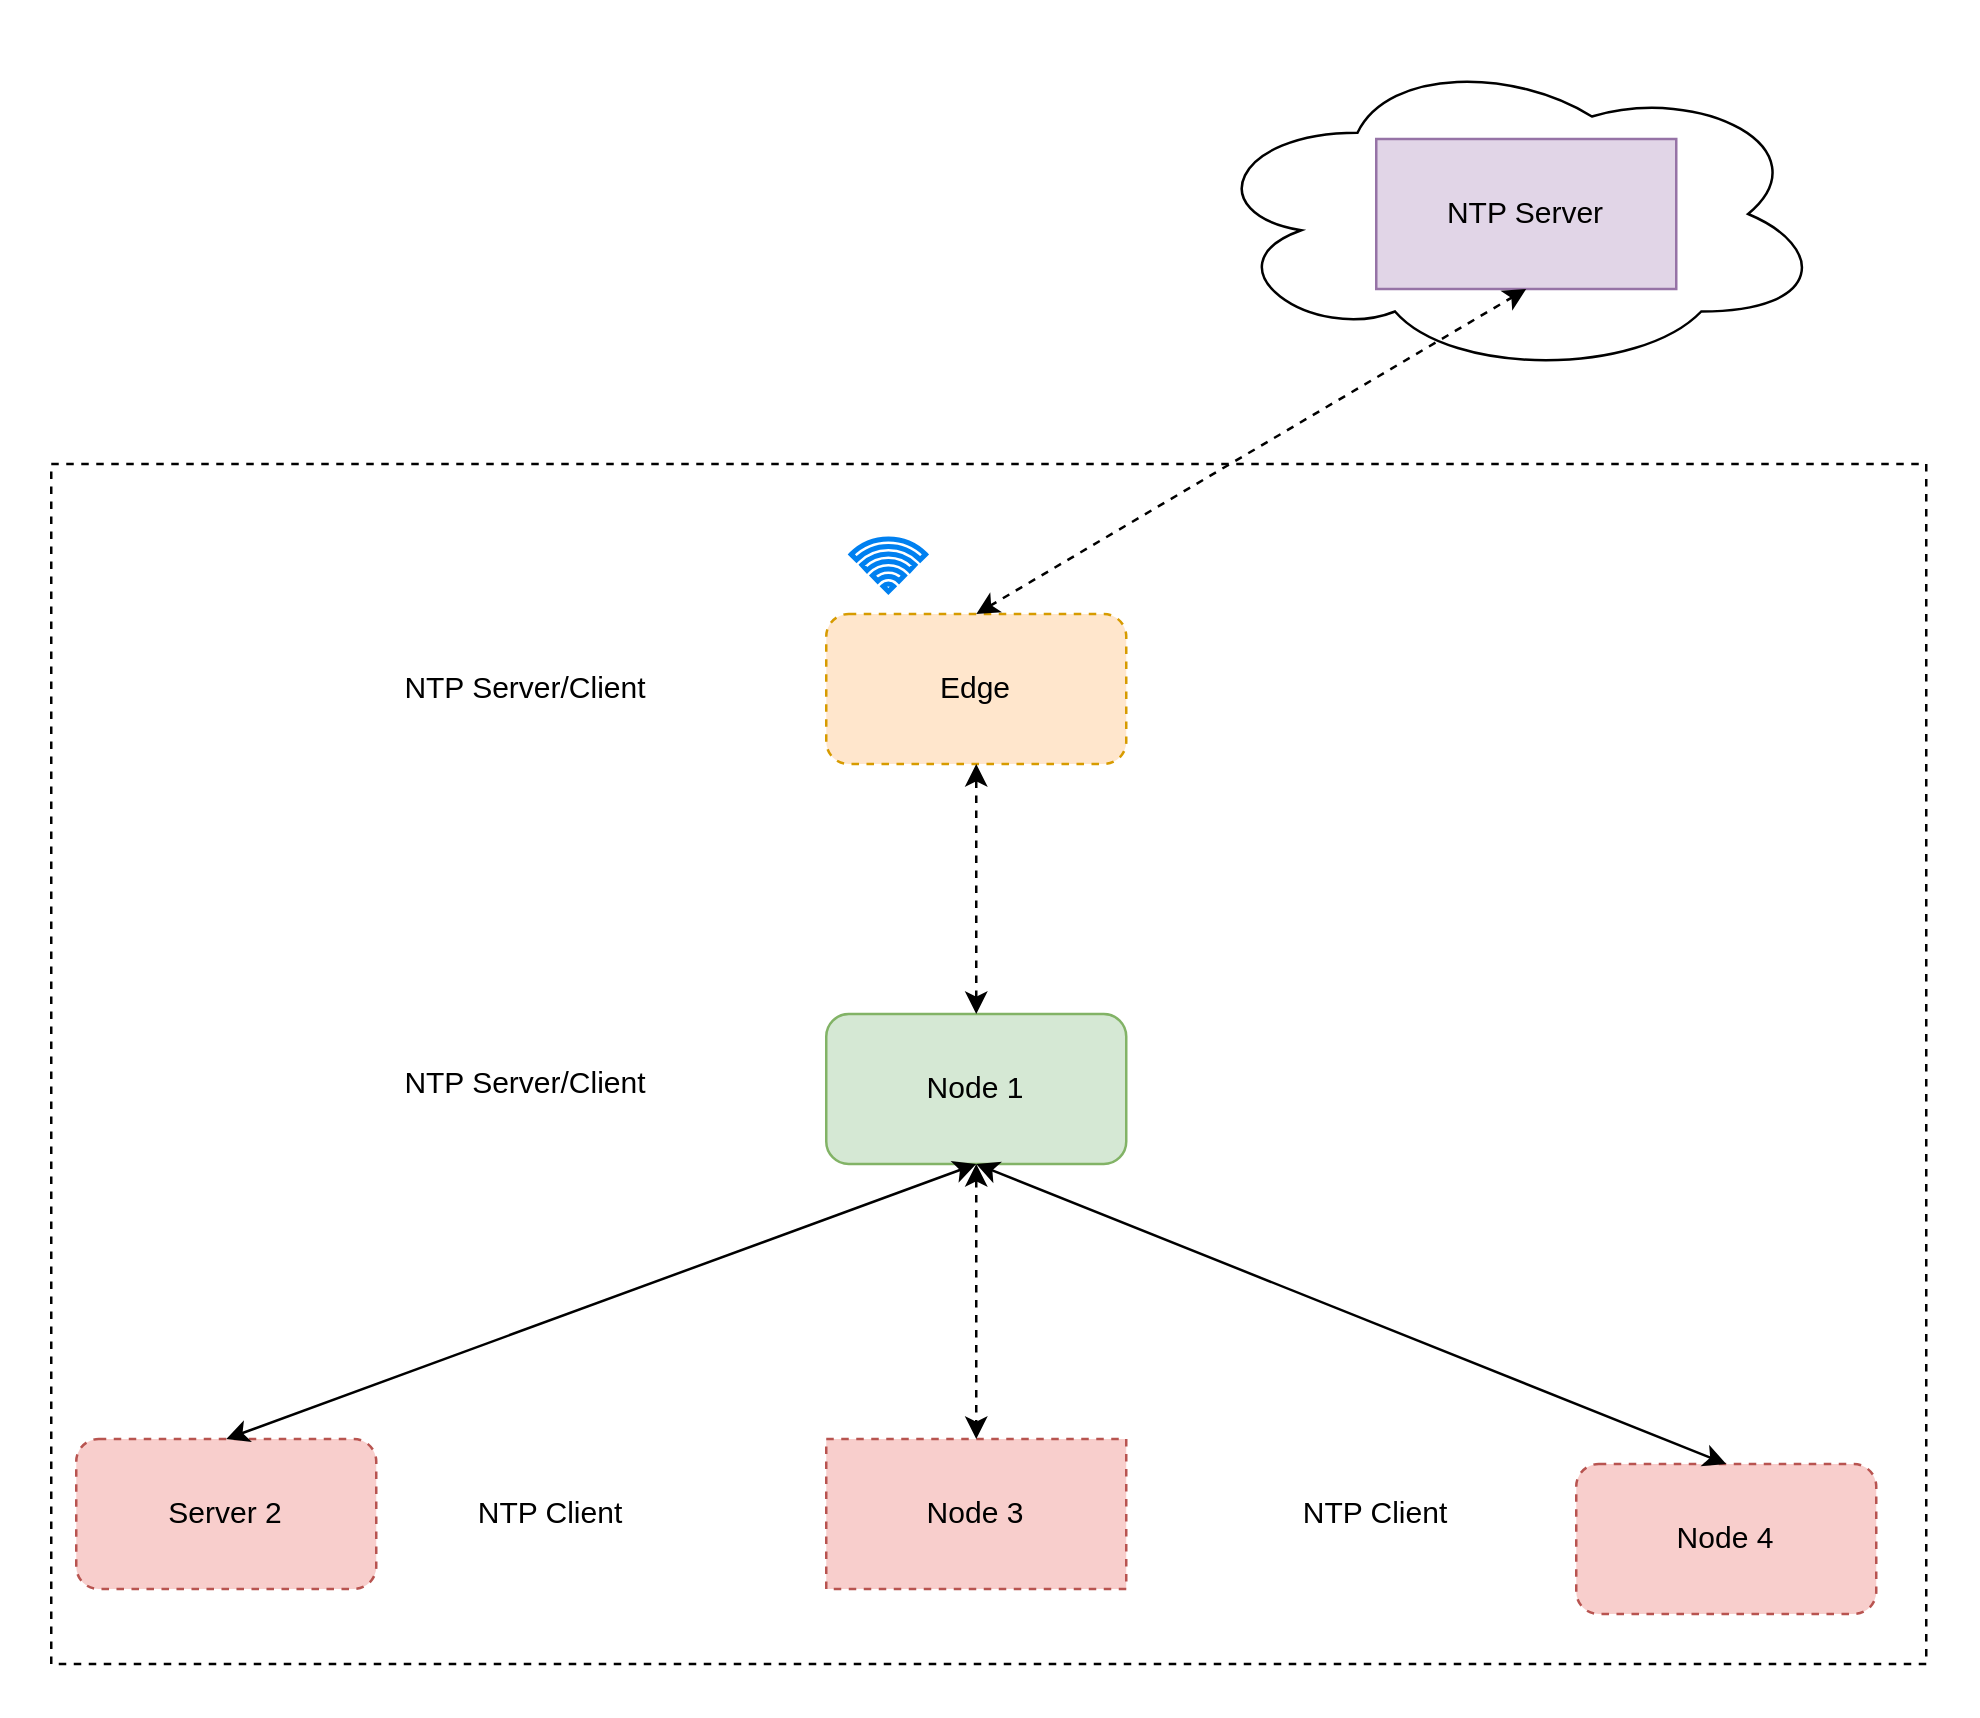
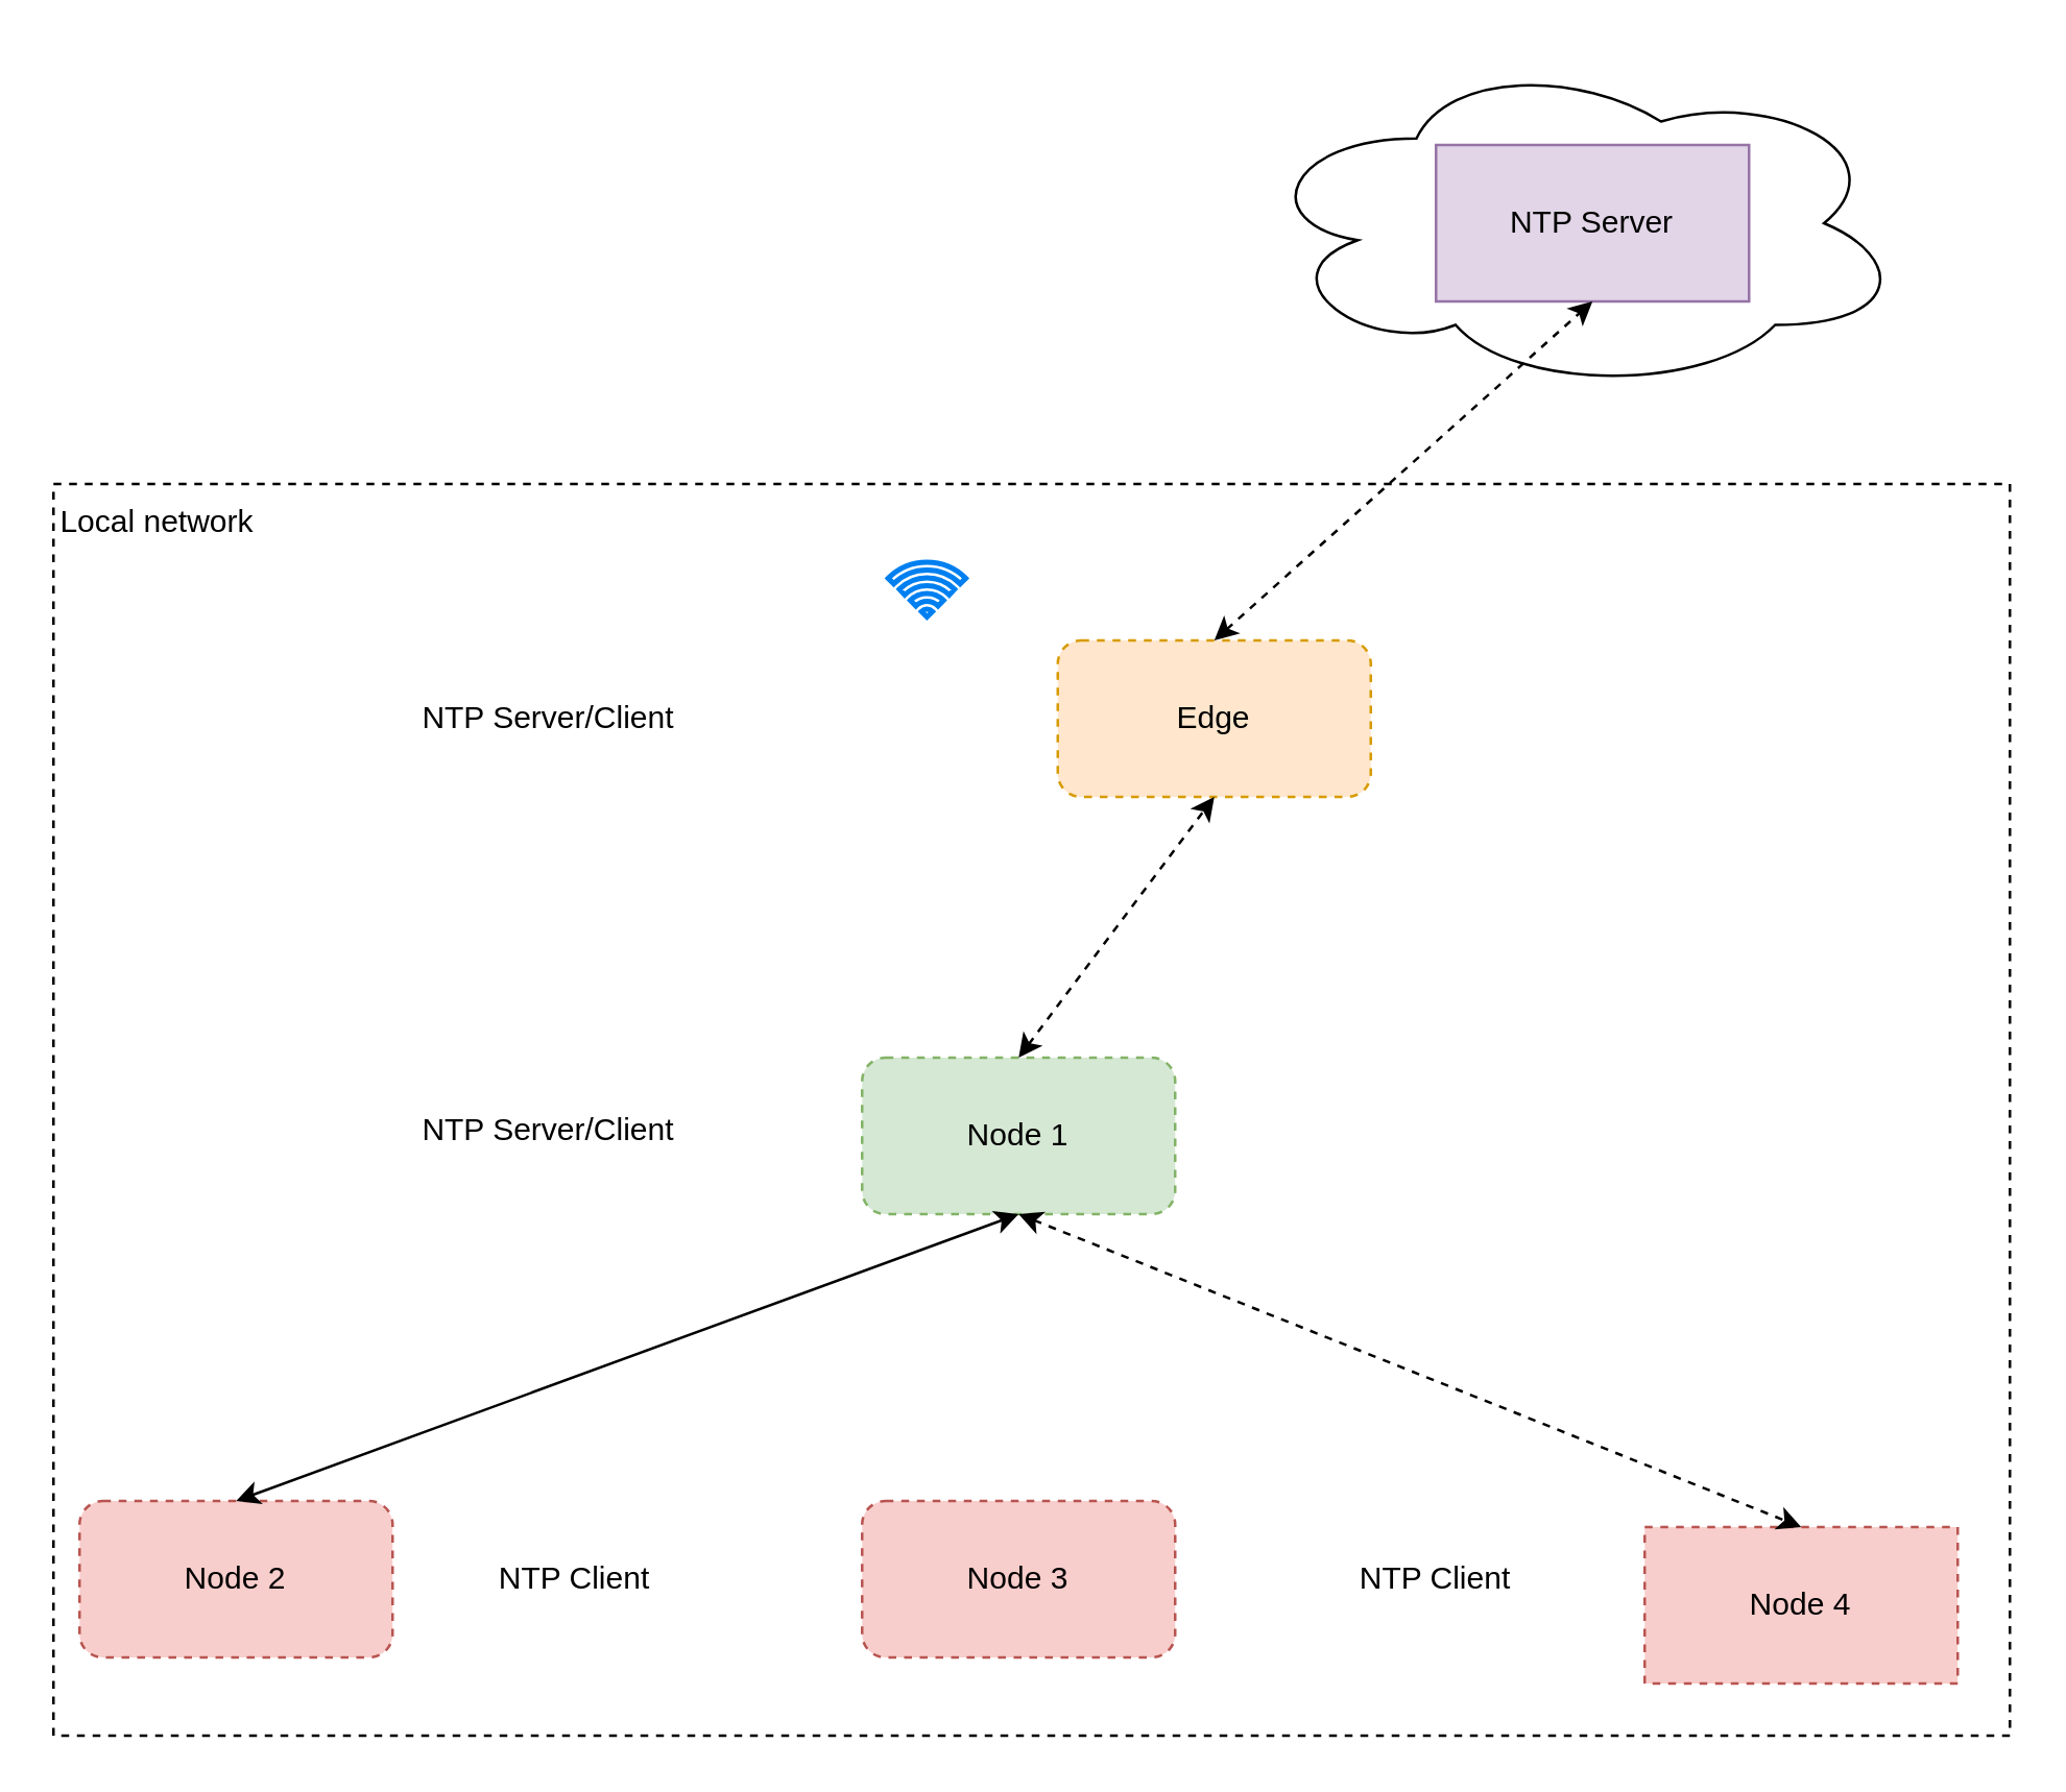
  <mxCell id="0" />
  <mxCell id="1" parent="0" />
  <mxCell id="2" value="" style="rounded=0;whiteSpace=wrap;html=1;dashed=1;" vertex="1" parent="1"><mxGeometry x="20" y="185" width="750" height="480" as="geometry" /></mxCell>
  <mxCell id="3" value="" style="ellipse;shape=cloud;whiteSpace=wrap;html=1;" vertex="1" parent="1"><mxGeometry x="480" y="20" width="250" height="130" as="geometry" /></mxCell>
- <mxCell id="4" value="Edge" style="rounded=1;whiteSpace=wrap;html=1;fillColor=#ffe6cc;strokeColor=#d79b00;dashed=1;" vertex="1" parent="1"><mxGeometry x="330" y="245" width="120" height="60" as="geometry" /></mxCell>
- <mxCell id="5" value="Node 1" style="rounded=1;whiteSpace=wrap;html=1;fillColor=#d5e8d4;strokeColor=#82b366;dashed=0;" vertex="1" parent="1"><mxGeometry x="330" y="405" width="120" height="60" as="geometry" /></mxCell>
- <mxCell id="6" value="Server 2" style="rounded=1;whiteSpace=wrap;html=1;fillColor=#f8cecc;strokeColor=#b85450;dashed=1;" vertex="1" parent="1"><mxGeometry x="30" y="575" width="120" height="60" as="geometry" /></mxCell>
- <mxCell id="7" value="Node 3" style="whiteSpace=wrap;html=1;fillColor=#f8cecc;strokeColor=#b85450;dashed=1;rounded=0;" vertex="1" parent="1"><mxGeometry x="330" y="575" width="120" height="60" as="geometry" /></mxCell>
- <mxCell id="8" value="Node 4" style="rounded=1;whiteSpace=wrap;html=1;fillColor=#f8cecc;strokeColor=#b85450;dashed=1;" vertex="1" parent="1"><mxGeometry x="630" y="585" width="120" height="60" as="geometry" /></mxCell>
+ <mxCell id="4" value="Edge" style="rounded=1;whiteSpace=wrap;html=1;fillColor=#ffe6cc;strokeColor=#d79b00;dashed=1;" vertex="1" parent="1"><mxGeometry x="405" y="245" width="120" height="60" as="geometry" /></mxCell>
+ <mxCell id="5" value="Node 1" style="rounded=1;whiteSpace=wrap;html=1;fillColor=#d5e8d4;strokeColor=#82b366;dashed=1;" vertex="1" parent="1"><mxGeometry x="330" y="405" width="120" height="60" as="geometry" /></mxCell>
+ <mxCell id="6" value="Node 2" style="rounded=1;whiteSpace=wrap;html=1;fillColor=#f8cecc;strokeColor=#b85450;dashed=1;" vertex="1" parent="1"><mxGeometry x="30" y="575" width="120" height="60" as="geometry" /></mxCell>
+ <mxCell id="7" value="Node 3" style="rounded=1;whiteSpace=wrap;html=1;fillColor=#f8cecc;strokeColor=#b85450;dashed=1;" vertex="1" parent="1"><mxGeometry x="330" y="575" width="120" height="60" as="geometry" /></mxCell>
+ <mxCell id="8" value="Node 4" style="whiteSpace=wrap;html=1;fillColor=#f8cecc;strokeColor=#b85450;dashed=1;rounded=0;" vertex="1" parent="1"><mxGeometry x="630" y="585" width="120" height="60" as="geometry" /></mxCell>
  <mxCell id="9" value="" style="endArrow=classic;startArrow=classic;html=1;rounded=0;exitX=0.5;exitY=0;exitDx=0;exitDy=0;entryX=0.5;entryY=1;entryDx=0;entryDy=0;dashed=0;" edge="1" parent="1" source="6" target="5"><mxGeometry width="50" height="50" relative="1" as="geometry"><mxPoint x="320" y="445" as="sourcePoint" /><mxPoint x="370" y="395" as="targetPoint" /></mxGeometry></mxCell>
- <mxCell id="10" value="" style="endArrow=classic;startArrow=classic;html=1;rounded=0;entryX=0.5;entryY=0;entryDx=0;entryDy=0;exitX=0.5;exitY=1;exitDx=0;exitDy=0;dashed=0;" edge="1" parent="1" source="5" target="8"><mxGeometry width="50" height="50" relative="1" as="geometry"><mxPoint x="320" y="445" as="sourcePoint" /><mxPoint x="370" y="395" as="targetPoint" /></mxGeometry></mxCell>
- <mxCell id="11" value="" style="endArrow=classic;startArrow=classic;html=1;rounded=0;entryX=0.5;entryY=0;entryDx=0;entryDy=0;exitX=0.5;exitY=1;exitDx=0;exitDy=0;dashed=1;" edge="1" parent="1" source="5" target="7"><mxGeometry width="50" height="50" relative="1" as="geometry"><mxPoint x="320" y="445" as="sourcePoint" /><mxPoint x="370" y="395" as="targetPoint" /></mxGeometry></mxCell>
+ <mxCell id="10" value="" style="endArrow=classic;startArrow=classic;html=1;rounded=0;entryX=0.5;entryY=0;entryDx=0;entryDy=0;exitX=0.5;exitY=1;exitDx=0;exitDy=0;dashed=1;" edge="1" parent="1" source="5" target="8"><mxGeometry width="50" height="50" relative="1" as="geometry"><mxPoint x="320" y="445" as="sourcePoint" /><mxPoint x="370" y="395" as="targetPoint" /></mxGeometry></mxCell>
  <mxCell id="12" value="" style="endArrow=classic;startArrow=classic;html=1;rounded=0;entryX=0.5;entryY=1;entryDx=0;entryDy=0;exitX=0.5;exitY=0;exitDx=0;exitDy=0;dashed=1;" edge="1" parent="1" source="5" target="4"><mxGeometry width="50" height="50" relative="1" as="geometry"><mxPoint x="320" y="445" as="sourcePoint" /><mxPoint x="370" y="395" as="targetPoint" /></mxGeometry></mxCell>
  <mxCell id="13" value="" style="html=1;verticalLabelPosition=bottom;align=center;labelBackgroundColor=#ffffff;verticalAlign=top;strokeWidth=2;strokeColor=#0080F0;shadow=0;dashed=0;shape=mxgraph.ios7.icons.wifi;pointerEvents=1" vertex="1" parent="1"><mxGeometry x="340" y="215" width="29.7" height="21" as="geometry" /></mxCell>
  <mxCell id="14" value="NTP Server" style="whiteSpace=wrap;html=1;fillColor=#e1d5e7;strokeColor=#9673a6;rounded=0;" vertex="1" parent="1"><mxGeometry x="550" y="55" width="120" height="60" as="geometry" /></mxCell>
  <mxCell id="15" value="" style="endArrow=classic;startArrow=classic;html=1;rounded=0;entryX=0.5;entryY=1;entryDx=0;entryDy=0;exitX=0.5;exitY=0;exitDx=0;exitDy=0;dashed=1;" edge="1" parent="1" source="4" target="14"><mxGeometry width="50" height="50" relative="1" as="geometry"><mxPoint x="320" y="415" as="sourcePoint" /><mxPoint x="370" y="365" as="targetPoint" /></mxGeometry></mxCell>
+ <mxCell id="16" value="Local network" style="text;html=1;align=center;verticalAlign=middle;whiteSpace=wrap;rounded=0;" vertex="1" parent="1"><mxGeometry x="20" y="185" width="80" height="30" as="geometry" /></mxCell>
  <mxCell id="17" value="NTP Server/Client" style="text;html=1;align=center;verticalAlign=middle;whiteSpace=wrap;rounded=0;" vertex="1" parent="1"><mxGeometry x="160" y="415" width="100" height="35" as="geometry" /></mxCell>
  <mxCell id="18" value="NTP Server/Client" style="text;html=1;align=center;verticalAlign=middle;whiteSpace=wrap;rounded=0;" vertex="1" parent="1"><mxGeometry x="160" y="257.5" width="100" height="35" as="geometry" /></mxCell>
  <mxCell id="19" value="NTP Client" style="text;html=1;align=center;verticalAlign=middle;whiteSpace=wrap;rounded=0;" vertex="1" parent="1"><mxGeometry x="170" y="587.5" width="100" height="35" as="geometry" /></mxCell>
  <mxCell id="20" value="NTP Client" style="text;html=1;align=center;verticalAlign=middle;whiteSpace=wrap;rounded=0;" vertex="1" parent="1"><mxGeometry x="500" y="587.5" width="100" height="35" as="geometry" /></mxCell>
